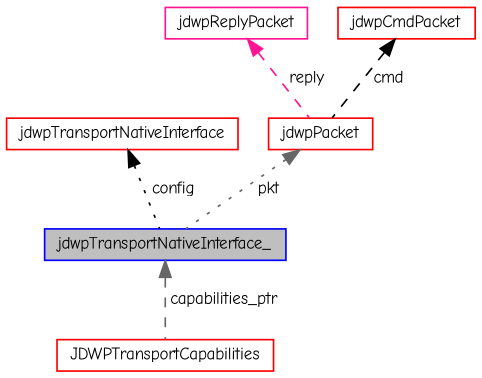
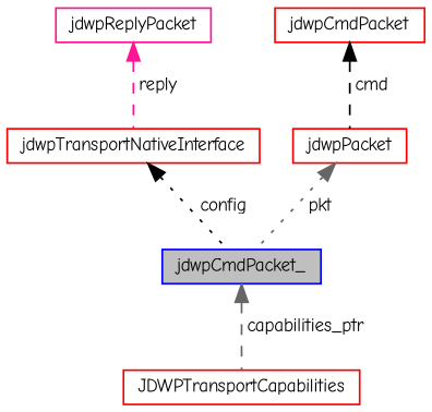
  digraph {
    fontname="Comic Neue"
    node [color=red fillcolor=white fontname="Comic Neue" fontsize=10 shape=record style=filled]
    edge [color=gray40 dir=back fontname="Comic Neue" fontsize=10 labelfontname=Helvetica labelfontsize=10 style=dashed]
-   n1 [color=blue fillcolor=grey75 fontcolor=black height=0.2 label=jdwpTransportNativeInterface_ width=0.4]
+   n1 [color=blue fillcolor=grey75 fontcolor=black height=0.2 label=jdwpCmdPacket_ width=0.4]
    n2 [height=0.2 label=JDWPTransportCapabilities width=0.4]
    n3 [height=0.2 label=jdwpTransportNativeInterface width=0.4]
    n4 [height=0.2 label=jdwpPacket width=0.4]
    n5 [color=deeppink height=0.2 label=jdwpReplyPacket width=0.4]
    n6 [height=0.2 label=jdwpCmdPacket width=0.4]
    n1 -> n2 [label=" capabilities_ptr"]
    n3 -> n1 [color=black label=" config" style=dotted]
    n4 -> n1 [label=" pkt" style=dotted]
-   n5 -> n4 [color=deeppink label=" reply"]
+   n5 -> n3 [color=deeppink label=" reply"]
    n6 -> n4 [color=black label=" cmd"]
  }
